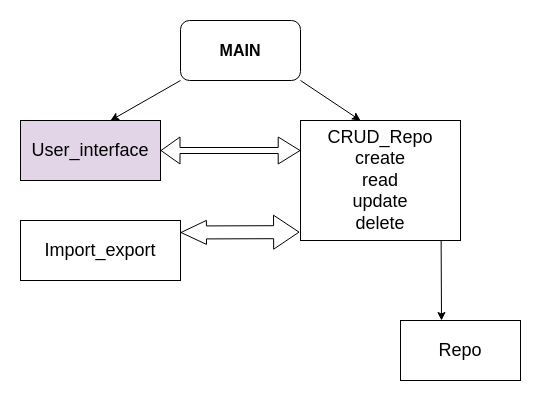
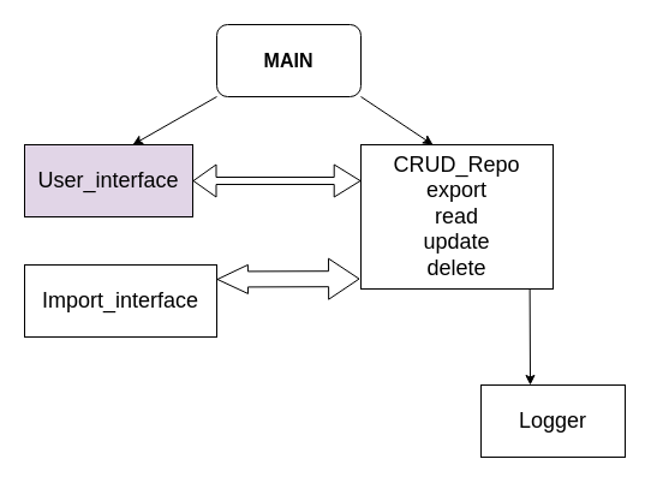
  <mxCell id="0" />
  <mxCell id="1" parent="0" />
  <mxCell id="2" value="&lt;font size=&quot;3&quot;&gt;&lt;b&gt;MAIN&lt;/b&gt;&lt;/font&gt;" style="whiteSpace=wrap;html=1;rounded=1;" vertex="1" parent="1"><mxGeometry x="180" y="20" width="120" height="60" as="geometry" /></mxCell>
  <mxCell id="3" value="" style="endArrow=classic;html=1;fontSize=18;exitX=0;exitY=1;exitDx=0;exitDy=0;" edge="1" parent="1" source="2"><mxGeometry width="50" height="50" relative="1" as="geometry"><mxPoint x="240" y="280" as="sourcePoint" /><mxPoint x="110" y="120" as="targetPoint" /></mxGeometry></mxCell>
  <mxCell id="4" value="" style="endArrow=classic;html=1;fontSize=18;exitX=1;exitY=1;exitDx=0;exitDy=0;" edge="1" parent="1" source="2"><mxGeometry width="50" height="50" relative="1" as="geometry"><mxPoint x="240" y="280" as="sourcePoint" /><mxPoint x="360" y="120" as="targetPoint" /></mxGeometry></mxCell>
  <mxCell id="5" value="User_interface" style="rounded=0;whiteSpace=wrap;html=1;fontSize=18;fillColor=#e1d5e7;" vertex="1" parent="1"><mxGeometry x="20" y="120" width="140" height="60" as="geometry" /></mxCell>
- <mxCell id="6" value="CRUD_Repo&lt;br&gt;&lt;font style=&quot;font-size: 18px&quot;&gt;&lt;font&gt;create&lt;br&gt;&lt;/font&gt;read&lt;br&gt;update&lt;br&gt;delete&lt;/font&gt;" style="rounded=0;whiteSpace=wrap;html=1;fontSize=18;" vertex="1" parent="1"><mxGeometry x="300" y="120" width="160" height="120" as="geometry" /></mxCell>
+ <mxCell id="6" value="CRUD_Repo&lt;br&gt;&lt;font style=&quot;font-size: 18px&quot;&gt;&lt;font&gt;export&lt;br&gt;&lt;/font&gt;read&lt;br&gt;update&lt;br&gt;delete&lt;/font&gt;" style="rounded=0;whiteSpace=wrap;html=1;fontSize=18;" vertex="1" parent="1"><mxGeometry x="300" y="120" width="160" height="120" as="geometry" /></mxCell>
  <mxCell id="7" value="" style="shape=flexArrow;endArrow=classic;startArrow=classic;html=1;fontSize=18;exitX=1;exitY=0.5;exitDx=0;exitDy=0;width=0;endSize=7.87;" edge="1" parent="1" source="5"><mxGeometry width="100" height="100" relative="1" as="geometry"><mxPoint x="210" y="250" as="sourcePoint" /><mxPoint x="300" y="150" as="targetPoint" /></mxGeometry></mxCell>
  <mxCell id="8" value="" style="shape=flexArrow;endArrow=classic;startArrow=classic;html=1;fontSize=18;width=6;endSize=6.93;" edge="1" parent="1"><mxGeometry width="100" height="100" relative="1" as="geometry"><mxPoint x="160" y="150" as="sourcePoint" /><mxPoint x="300" y="150" as="targetPoint" /></mxGeometry></mxCell>
- <mxCell id="9" value="Import_export" style="rounded=0;whiteSpace=wrap;html=1;fontSize=18;" vertex="1" parent="1"><mxGeometry x="20" y="220" width="160" height="60" as="geometry" /></mxCell>
+ <mxCell id="9" value="Import_interface" style="rounded=0;whiteSpace=wrap;html=1;fontSize=18;" vertex="1" parent="1"><mxGeometry x="20" y="220" width="160" height="60" as="geometry" /></mxCell>
  <mxCell id="10" value="" style="shape=flexArrow;endArrow=classic;startArrow=classic;html=1;fontSize=18;entryX=-0.006;entryY=0.93;entryDx=0;entryDy=0;entryPerimeter=0;width=13;startSize=8.15;startWidth=10;endSize=8.15;" edge="1" parent="1" target="6"><mxGeometry width="100" height="100" relative="1" as="geometry"><mxPoint x="180" y="232" as="sourcePoint" /><mxPoint x="310" y="150" as="targetPoint" /></mxGeometry></mxCell>
- <mxCell id="11" value="Repo" style="rounded=0;whiteSpace=wrap;html=1;fontSize=18;" vertex="1" parent="1"><mxGeometry x="400" y="320" width="120" height="60" as="geometry" /></mxCell>
+ <mxCell id="11" value="Logger" style="rounded=0;whiteSpace=wrap;html=1;fontSize=18;" vertex="1" parent="1"><mxGeometry x="400" y="320" width="120" height="60" as="geometry" /></mxCell>
  <mxCell id="12" value="" style="endArrow=classic;html=1;fontSize=18;exitX=0.879;exitY=1.003;exitDx=0;exitDy=0;exitPerimeter=0;" edge="1" parent="1" source="6"><mxGeometry width="50" height="50" relative="1" as="geometry"><mxPoint x="240" y="220" as="sourcePoint" /><mxPoint x="441" y="320" as="targetPoint" /></mxGeometry></mxCell>
